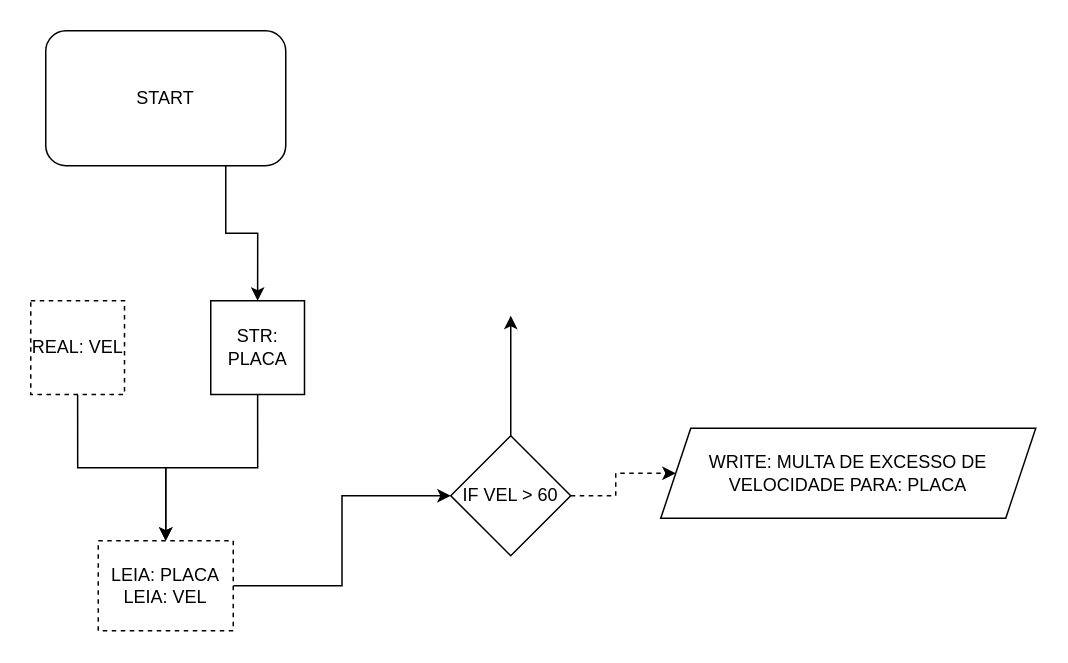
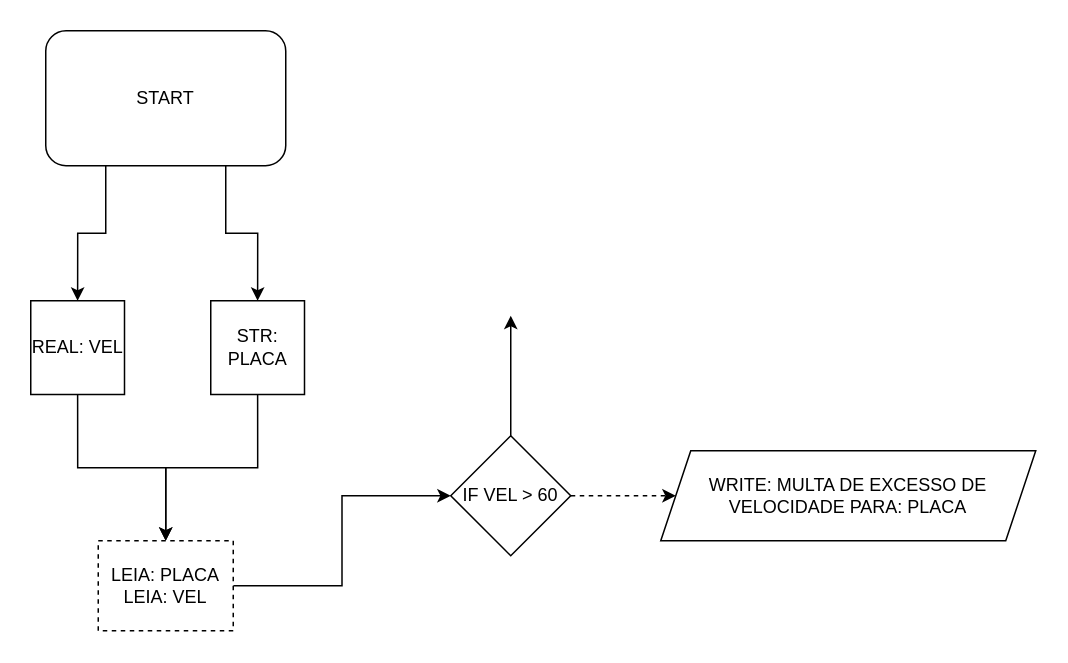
  <mxCell id="0" />
  <mxCell id="1" parent="0" />
+ <mxCell id="2" style="edgeStyle=orthogonalEdgeStyle;rounded=0;orthogonalLoop=1;jettySize=auto;html=1;exitX=0.25;exitY=1;exitDx=0;exitDy=0;entryX=0.5;entryY=0;entryDx=0;entryDy=0;" edge="1" parent="1" source="4" target="6"><mxGeometry relative="1" as="geometry" /></mxCell>
  <mxCell id="3" style="edgeStyle=orthogonalEdgeStyle;rounded=0;orthogonalLoop=1;jettySize=auto;html=1;exitX=0.75;exitY=1;exitDx=0;exitDy=0;entryX=0.5;entryY=0;entryDx=0;entryDy=0;" edge="1" parent="1" source="4" target="8"><mxGeometry relative="1" as="geometry" /></mxCell>
  <mxCell id="4" value="START" style="rounded=1;whiteSpace=wrap;html=1;" vertex="1" parent="1"><mxGeometry x="30" y="20" width="160" height="90" as="geometry" /></mxCell>
  <mxCell id="5" style="edgeStyle=orthogonalEdgeStyle;rounded=0;orthogonalLoop=1;jettySize=auto;html=1;exitX=0.5;exitY=1;exitDx=0;exitDy=0;entryX=0.5;entryY=0;entryDx=0;entryDy=0;" edge="1" parent="1" source="6" target="10"><mxGeometry relative="1" as="geometry"><mxPoint x="110" y="340" as="targetPoint" /></mxGeometry></mxCell>
- <mxCell id="6" value="REAL: VEL" style="whiteSpace=wrap;html=1;aspect=fixed;dashed=1;" vertex="1" parent="1"><mxGeometry x="20" y="200" width="62.5" height="62.5" as="geometry" /></mxCell>
+ <mxCell id="6" value="REAL: VEL" style="whiteSpace=wrap;html=1;aspect=fixed;" vertex="1" parent="1"><mxGeometry x="20" y="200" width="62.5" height="62.5" as="geometry" /></mxCell>
  <mxCell id="7" style="edgeStyle=orthogonalEdgeStyle;rounded=0;orthogonalLoop=1;jettySize=auto;html=1;exitX=0.5;exitY=1;exitDx=0;exitDy=0;entryX=0.5;entryY=0;entryDx=0;entryDy=0;" edge="1" parent="1" source="8" target="10"><mxGeometry relative="1" as="geometry"><mxPoint x="110" y="340" as="targetPoint" /></mxGeometry></mxCell>
  <mxCell id="8" value="STR: PLACA" style="whiteSpace=wrap;html=1;aspect=fixed;" vertex="1" parent="1"><mxGeometry x="140" y="200" width="62.5" height="62.5" as="geometry" /></mxCell>
  <mxCell id="9" style="edgeStyle=orthogonalEdgeStyle;rounded=0;orthogonalLoop=1;jettySize=auto;html=1;exitX=1;exitY=0.5;exitDx=0;exitDy=0;" edge="1" parent="1" source="10" target="13"><mxGeometry relative="1" as="geometry"><mxPoint x="290" y="390" as="targetPoint" /></mxGeometry></mxCell>
  <mxCell id="10" value="LEIA: PLACA&lt;br&gt;LEIA: VEL" style="rounded=0;whiteSpace=wrap;html=1;dashed=1;" vertex="1" parent="1"><mxGeometry x="65" y="360" width="90" height="60" as="geometry" /></mxCell>
  <mxCell id="11" style="edgeStyle=orthogonalEdgeStyle;rounded=0;orthogonalLoop=1;jettySize=auto;html=1;exitX=1;exitY=0.5;exitDx=0;exitDy=0;dashed=1;" edge="1" parent="1" source="13" target="14"><mxGeometry relative="1" as="geometry"><mxPoint x="460" y="330" as="targetPoint" /></mxGeometry></mxCell>
  <mxCell id="12" style="edgeStyle=orthogonalEdgeStyle;rounded=0;orthogonalLoop=1;jettySize=auto;html=1;exitX=0.5;exitY=0;exitDx=0;exitDy=0;" edge="1" parent="1" source="13"><mxGeometry relative="1" as="geometry"><mxPoint x="340" y="210" as="targetPoint" /></mxGeometry></mxCell>
  <mxCell id="13" value="IF VEL &amp;gt; 60" style="rhombus;whiteSpace=wrap;html=1;" vertex="1" parent="1"><mxGeometry x="300" y="290" width="80" height="80" as="geometry" /></mxCell>
- <mxCell id="14" value="WRITE: MULTA DE EXCESSO DE VELOCIDADE PARA: PLACA" style="shape=parallelogram;perimeter=parallelogramPerimeter;whiteSpace=wrap;html=1;fixedSize=1;" vertex="1" parent="1"><mxGeometry x="440" y="285" width="250" height="60" as="geometry" /></mxCell>
+ <mxCell id="14" value="WRITE: MULTA DE EXCESSO DE VELOCIDADE PARA: PLACA" style="shape=parallelogram;perimeter=parallelogramPerimeter;whiteSpace=wrap;html=1;fixedSize=1;" vertex="1" parent="1"><mxGeometry x="440" y="300" width="250" height="60" as="geometry" /></mxCell>
